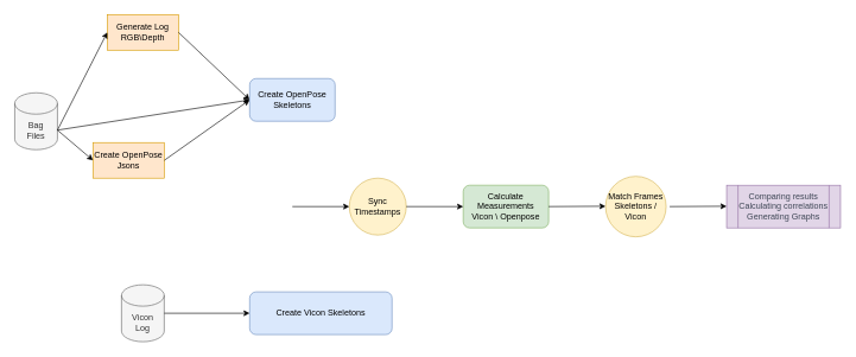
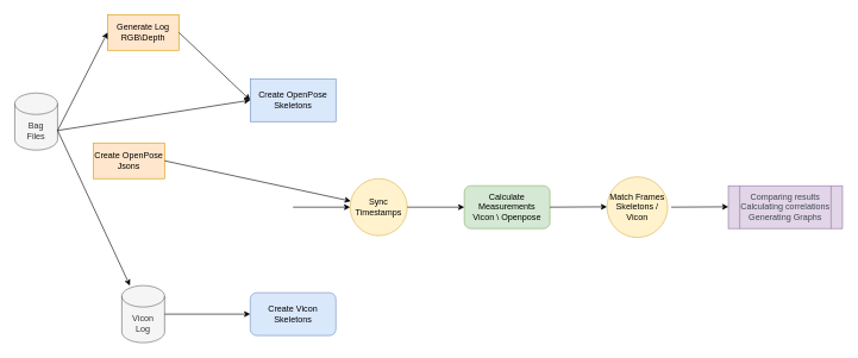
  <mxCell id="0" />
  <mxCell id="1" parent="0" />
  <mxCell id="2" value="Bag&lt;br&gt;Files" style="shape=cylinder3;whiteSpace=wrap;html=1;boundedLbl=1;backgroundOutline=1;size=15;fillColor=#f5f5f5;strokeColor=#666666;fontColor=#333333;direction=east;" vertex="1" parent="1"><mxGeometry x="20" y="130" width="60" height="80" as="geometry" /></mxCell>
  <mxCell id="3" value="Generate Log&lt;br&gt;RGB\Depth" style="rounded=0;whiteSpace=wrap;html=1;fillColor=#ffe6cc;strokeColor=#d79b00;direction=east;" vertex="1" parent="1"><mxGeometry x="150" y="20" width="100" height="50" as="geometry" /></mxCell>
  <mxCell id="4" value="Create OpenPose Jsons" style="rounded=0;whiteSpace=wrap;html=1;fillColor=#ffe6cc;strokeColor=#d79b00;direction=east;" vertex="1" parent="1"><mxGeometry x="130" y="200" width="100" height="50" as="geometry" /></mxCell>
  <mxCell id="5" value="" style="endArrow=classic;html=1;entryX=0;entryY=0.5;entryDx=0;entryDy=0;exitX=1;exitY=0;exitDx=0;exitDy=52.5;exitPerimeter=0;" edge="1" parent="1" source="2" target="3"><mxGeometry width="50" height="50" relative="1" as="geometry"><mxPoint x="80" y="100" as="sourcePoint" /><mxPoint x="485" y="160" as="targetPoint" /></mxGeometry></mxCell>
- <mxCell id="6" value="" style="endArrow=classic;html=1;exitX=1;exitY=0;exitDx=0;exitDy=52.5;entryX=0;entryY=0.5;entryDx=0;entryDy=0;exitPerimeter=0;" edge="1" parent="1" source="2" target="4"><mxGeometry width="50" height="50" relative="1" as="geometry"><mxPoint x="80" y="155" as="sourcePoint" /><mxPoint x="150" y="80" as="targetPoint" /></mxGeometry></mxCell>
+ <mxCell id="6" value="" style="endArrow=classic;html=1;exitX=1;exitY=0;exitDx=0;exitDy=52.5;exitPerimeter=0;" edge="1" parent="1" source="2" target="11"><mxGeometry width="50" height="50" relative="1" as="geometry"><mxPoint x="80" y="155" as="sourcePoint" /><mxPoint x="150" y="80" as="targetPoint" /></mxGeometry></mxCell>
  <mxCell id="7" value="" style="endArrow=classic;html=1;exitX=1;exitY=0;exitDx=0;exitDy=52.5;exitPerimeter=0;entryX=0;entryY=0.5;entryDx=0;entryDy=0;" edge="1" parent="1" source="2" target="10"><mxGeometry width="50" height="50" relative="1" as="geometry"><mxPoint x="560" y="90" as="sourcePoint" /><mxPoint x="350" y="103" as="targetPoint" /><Array as="points" /></mxGeometry></mxCell>
  <mxCell id="8" value="" style="endArrow=classic;html=1;exitX=1;exitY=0.5;exitDx=0;exitDy=0;entryX=0;entryY=0.5;entryDx=0;entryDy=0;" edge="1" parent="1" source="3" target="10"><mxGeometry width="50" height="50" relative="1" as="geometry"><mxPoint x="260" y="15" as="sourcePoint" /><mxPoint x="350" y="100" as="targetPoint" /></mxGeometry></mxCell>
- <mxCell id="9" value="" style="endArrow=classic;html=1;exitX=1;exitY=0.5;exitDx=0;exitDy=0;entryX=0;entryY=0.5;entryDx=0;entryDy=0;" edge="1" parent="1" source="4" target="10"><mxGeometry width="50" height="50" relative="1" as="geometry"><mxPoint x="275" y="170" as="sourcePoint" /><mxPoint x="350" y="110" as="targetPoint" /></mxGeometry></mxCell>
- <mxCell id="10" value="Create OpenPose Skeletons" style="rounded=1;whiteSpace=wrap;html=1;fillColor=#dae8fc;strokeColor=#6c8ebf;direction=east;" vertex="1" parent="1"><mxGeometry x="350" y="110" width="120" height="60" as="geometry" /></mxCell>
+ <mxCell id="9" value="" style="endArrow=classic;html=1;exitX=1;exitY=0.5;exitDx=0;exitDy=0;" edge="1" parent="1" source="4" target="15"><mxGeometry width="50" height="50" relative="1" as="geometry"><mxPoint x="275" y="170" as="sourcePoint" /><mxPoint x="350" y="110" as="targetPoint" /></mxGeometry></mxCell>
+ <mxCell id="10" value="Create OpenPose Skeletons" style="whiteSpace=wrap;html=1;fillColor=#dae8fc;strokeColor=#6c8ebf;direction=east;rounded=0;" vertex="1" parent="1"><mxGeometry x="350" y="110" width="120" height="60" as="geometry" /></mxCell>
  <mxCell id="11" value="Vicon&lt;br&gt;Log" style="shape=cylinder3;whiteSpace=wrap;html=1;boundedLbl=1;backgroundOutline=1;size=15;fillColor=#f5f5f5;strokeColor=#666666;fontColor=#333333;direction=east;" vertex="1" parent="1"><mxGeometry x="170" y="400" width="60" height="80" as="geometry" /></mxCell>
  <mxCell id="12" value="" style="endArrow=classic;html=1;exitX=1;exitY=0.5;exitDx=0;exitDy=0;exitPerimeter=0;entryX=0;entryY=0.5;entryDx=0;entryDy=0;" edge="1" parent="1" source="11" target="13"><mxGeometry width="50" height="50" relative="1" as="geometry"><mxPoint x="374" y="450" as="sourcePoint" /><mxPoint x="350" y="490" as="targetPoint" /></mxGeometry></mxCell>
- <mxCell id="13" value="Create Vicon Skeletons" style="rounded=1;whiteSpace=wrap;html=1;fillColor=#dae8fc;strokeColor=#6c8ebf;direction=east;" vertex="1" parent="1"><mxGeometry x="350" y="410" width="200" height="60" as="geometry" /></mxCell>
+ <mxCell id="13" value="Create Vicon Skeletons" style="rounded=1;whiteSpace=wrap;html=1;fillColor=#dae8fc;strokeColor=#6c8ebf;direction=east;" vertex="1" parent="1"><mxGeometry x="350" y="410" width="120" height="60" as="geometry" /></mxCell>
  <mxCell id="14" value="" style="endArrow=classic;html=1;" edge="1" parent="1"><mxGeometry width="50" height="50" relative="1" as="geometry"><mxPoint x="410" y="290" as="sourcePoint" /><mxPoint x="490" y="290" as="targetPoint" /></mxGeometry></mxCell>
  <mxCell id="15" value="Sync Timestamps" style="ellipse;whiteSpace=wrap;html=1;aspect=fixed;fillColor=#fff2cc;strokeColor=#d6b656;direction=east;" vertex="1" parent="1"><mxGeometry x="490" y="250" width="80" height="80" as="geometry" /></mxCell>
  <mxCell id="16" value="Calculate Measurements&lt;br&gt;Vicon \ Openpose" style="rounded=1;whiteSpace=wrap;html=1;fillColor=#d5e8d4;strokeColor=#82b366;direction=east;" vertex="1" parent="1"><mxGeometry x="650" y="260" width="120" height="60" as="geometry" /></mxCell>
  <mxCell id="17" value="" style="endArrow=classic;html=1;exitX=1;exitY=0.5;exitDx=0;exitDy=0;entryX=0;entryY=0.5;entryDx=0;entryDy=0;" edge="1" parent="1" source="15" target="16"><mxGeometry width="50" height="50" relative="1" as="geometry"><mxPoint x="640" y="300" as="sourcePoint" /><mxPoint x="640" y="350" as="targetPoint" /></mxGeometry></mxCell>
  <mxCell id="18" value="" style="endArrow=classic;html=1;entryX=0;entryY=0.5;entryDx=0;entryDy=0;" edge="1" parent="1"><mxGeometry width="50" height="50" relative="1" as="geometry"><mxPoint x="770" y="290" as="sourcePoint" /><mxPoint x="850" y="289.5" as="targetPoint" /></mxGeometry></mxCell>
  <mxCell id="19" value="Match Frames&lt;br&gt;Skeletons / Vicon" style="ellipse;whiteSpace=wrap;html=1;aspect=fixed;fillColor=#fff2cc;strokeColor=#d6b656;direction=east;" vertex="1" parent="1"><mxGeometry x="850" y="247.5" width="85" height="85" as="geometry" /></mxCell>
  <mxCell id="20" value="&lt;span style=&quot;color: rgb(62 , 70 , 85)&quot;&gt;&lt;font style=&quot;font-size: 12px&quot;&gt;Comparing results&lt;br&gt;Calculating correlations&lt;br&gt;Generating Graphs&lt;/font&gt;&lt;/span&gt;" style="shape=process;whiteSpace=wrap;html=1;backgroundOutline=1;fillColor=#e1d5e7;strokeColor=#9673a6;direction=east;" vertex="1" parent="1"><mxGeometry x="1020" y="260" width="160" height="60" as="geometry" /></mxCell>
  <mxCell id="21" value="" style="endArrow=classic;html=1;entryX=0;entryY=0.5;entryDx=0;entryDy=0;" edge="1" parent="1"><mxGeometry width="50" height="50" relative="1" as="geometry"><mxPoint x="940" y="290" as="sourcePoint" /><mxPoint x="1020" y="289.5" as="targetPoint" /></mxGeometry></mxCell>
